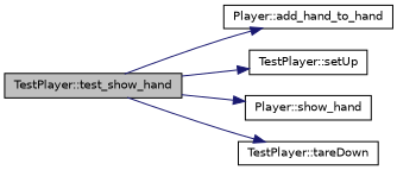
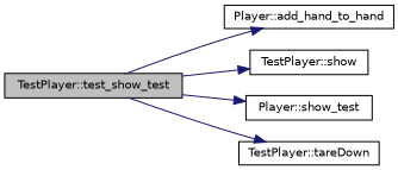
  digraph {
    rankdir=LR
    node [color=black fillcolor=white fontname=Helvetica fontsize=10 shape=record style=filled]
    edge [color=midnightblue fontname=Helvetica fontsize=10 labelfontname=Helvetica labelfontsize=10 style=solid]
-   n1 [fillcolor=grey75 fontcolor=black height=0.2 label="TestPlayer::test_show_hand" width=0.4]
+   n1 [fillcolor=grey75 fontcolor=black height=0.2 label="TestPlayer::test_show_test" width=0.4]
    n2 [height=0.2 label="Player::add_hand_to_hand" width=0.4]
-   n3 [height=0.2 label="TestPlayer::setUp" width=0.4]
-   n4 [height=0.2 label="Player::show_hand" width=0.4]
+   n3 [height=0.2 label="TestPlayer::show" width=0.4]
+   n4 [height=0.2 label="Player::show_test" width=0.4]
    n5 [height=0.2 label="TestPlayer::tareDown" width=0.4]
    n1 -> n2
    n1 -> n3
    n1 -> n4
    n1 -> n5
  }
